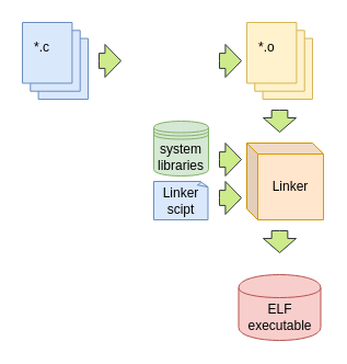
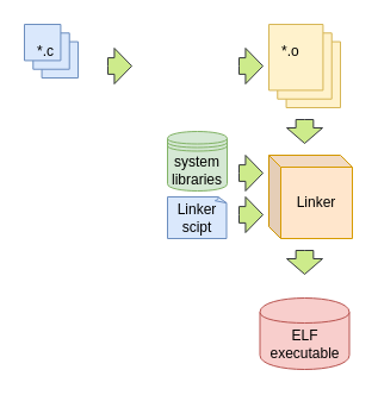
  <mxCell id="0" />
  <mxCell id="1" parent="0" />
  <mxCell id="2" value="" style="html=1;shadow=0;dashed=0;align=center;verticalAlign=middle;shape=mxgraph.arrows2.arrow;dy=0.54;dx=14.57;notch=0;fillColor=#cdeb8b;strokeColor=#36393d;" vertex="1" parent="1"><mxGeometry x="90" y="40" width="20" height="30" as="geometry" /></mxCell>
  <mxCell id="3" value="" style="html=1;shadow=0;dashed=0;align=center;verticalAlign=middle;shape=mxgraph.arrows2.arrow;dy=0.54;dx=14.57;notch=0;fillColor=#cdeb8b;strokeColor=#36393d;" vertex="1" parent="1"><mxGeometry x="200" y="40" width="20" height="30" as="geometry" /></mxCell>
  <mxCell id="4" value="" style="html=1;shadow=0;dashed=0;align=center;verticalAlign=middle;shape=mxgraph.arrows2.arrow;dy=0.51;dx=13;direction=south;notch=0;fillColor=#cdeb8b;strokeColor=#36393d;" vertex="1" parent="1"><mxGeometry x="240" y="100" width="30" height="20" as="geometry" /></mxCell>
  <mxCell id="5" value="Linker" style="shape=cube;whiteSpace=wrap;html=1;boundedLbl=1;backgroundOutline=1;darkOpacity=0.05;darkOpacity2=0.1;size=10;fillColor=#ffe6cc;strokeColor=#d79b00;" vertex="1" parent="1"><mxGeometry x="225" y="130" width="70" height="70" as="geometry" /></mxCell>
- <mxCell id="6" value="*.c" style="verticalLabelPosition=middle;verticalAlign=top;html=1;shape=mxgraph.basic.layered_rect;dx=14.57;outlineConnect=0;labelPosition=center;align=left;spacing=11;fillColor=#dae8fc;strokeColor=#6c8ebf;" vertex="1" parent="1"><mxGeometry x="20" y="20" width="60" height="70" as="geometry" /></mxCell>
+ <mxCell id="6" value="*.c" style="verticalLabelPosition=middle;verticalAlign=top;html=1;shape=mxgraph.basic.layered_rect;dx=14.57;outlineConnect=0;labelPosition=center;align=left;spacing=11;fillColor=#dae8fc;strokeColor=#6c8ebf;" vertex="1" parent="1"><mxGeometry x="20" y="20" width="45" height="45" as="geometry" /></mxCell>
  <mxCell id="7" value="*.o" style="verticalLabelPosition=middle;verticalAlign=top;html=1;shape=mxgraph.basic.layered_rect;dx=14.57;outlineConnect=0;labelPosition=center;align=left;spacing=11;fillColor=#fff2cc;strokeColor=#d6b656;" vertex="1" parent="1"><mxGeometry x="225" y="20" width="60" height="70" as="geometry" /></mxCell>
  <mxCell id="8" value="Linker scipt" style="whiteSpace=wrap;html=1;shape=mxgraph.basic.document;align=center;fillColor=#dae8fc;strokeColor=#6c8ebf;" vertex="1" parent="1"><mxGeometry x="140" y="165" width="50" height="35" as="geometry" /></mxCell>
  <mxCell id="9" value="system&lt;br&gt;libraries" style="shape=datastore;whiteSpace=wrap;html=1;align=center;fillColor=#d5e8d4;strokeColor=#82b366;" vertex="1" parent="1"><mxGeometry x="140" y="110" width="50" height="50" as="geometry" /></mxCell>
  <mxCell id="10" value="" style="html=1;shadow=0;dashed=0;align=center;verticalAlign=middle;shape=mxgraph.arrows2.arrow;dy=0.51;dx=13;direction=south;notch=0;fillColor=#cdeb8b;strokeColor=#36393d;" vertex="1" parent="1"><mxGeometry x="240" y="210" width="30" height="20" as="geometry" /></mxCell>
  <mxCell id="11" value="ELF&lt;br&gt;executable" style="shape=cylinder;whiteSpace=wrap;html=1;boundedLbl=1;backgroundOutline=1;align=center;fillColor=#f8cecc;strokeColor=#b85450;" vertex="1" parent="1"><mxGeometry x="217.5" y="250" width="75" height="60" as="geometry" /></mxCell>
  <mxCell id="12" value="" style="html=1;shadow=0;dashed=0;align=center;verticalAlign=middle;shape=mxgraph.arrows2.arrow;dy=0.54;dx=14.57;notch=0;fillColor=#cdeb8b;strokeColor=#36393d;" vertex="1" parent="1"><mxGeometry x="200" y="130" width="20" height="30" as="geometry" /></mxCell>
  <mxCell id="13" value="" style="html=1;shadow=0;dashed=0;align=center;verticalAlign=middle;shape=mxgraph.arrows2.arrow;dy=0.54;dx=14.57;notch=0;fillColor=#cdeb8b;strokeColor=#36393d;" vertex="1" parent="1"><mxGeometry x="200" y="165" width="20" height="30" as="geometry" /></mxCell>
